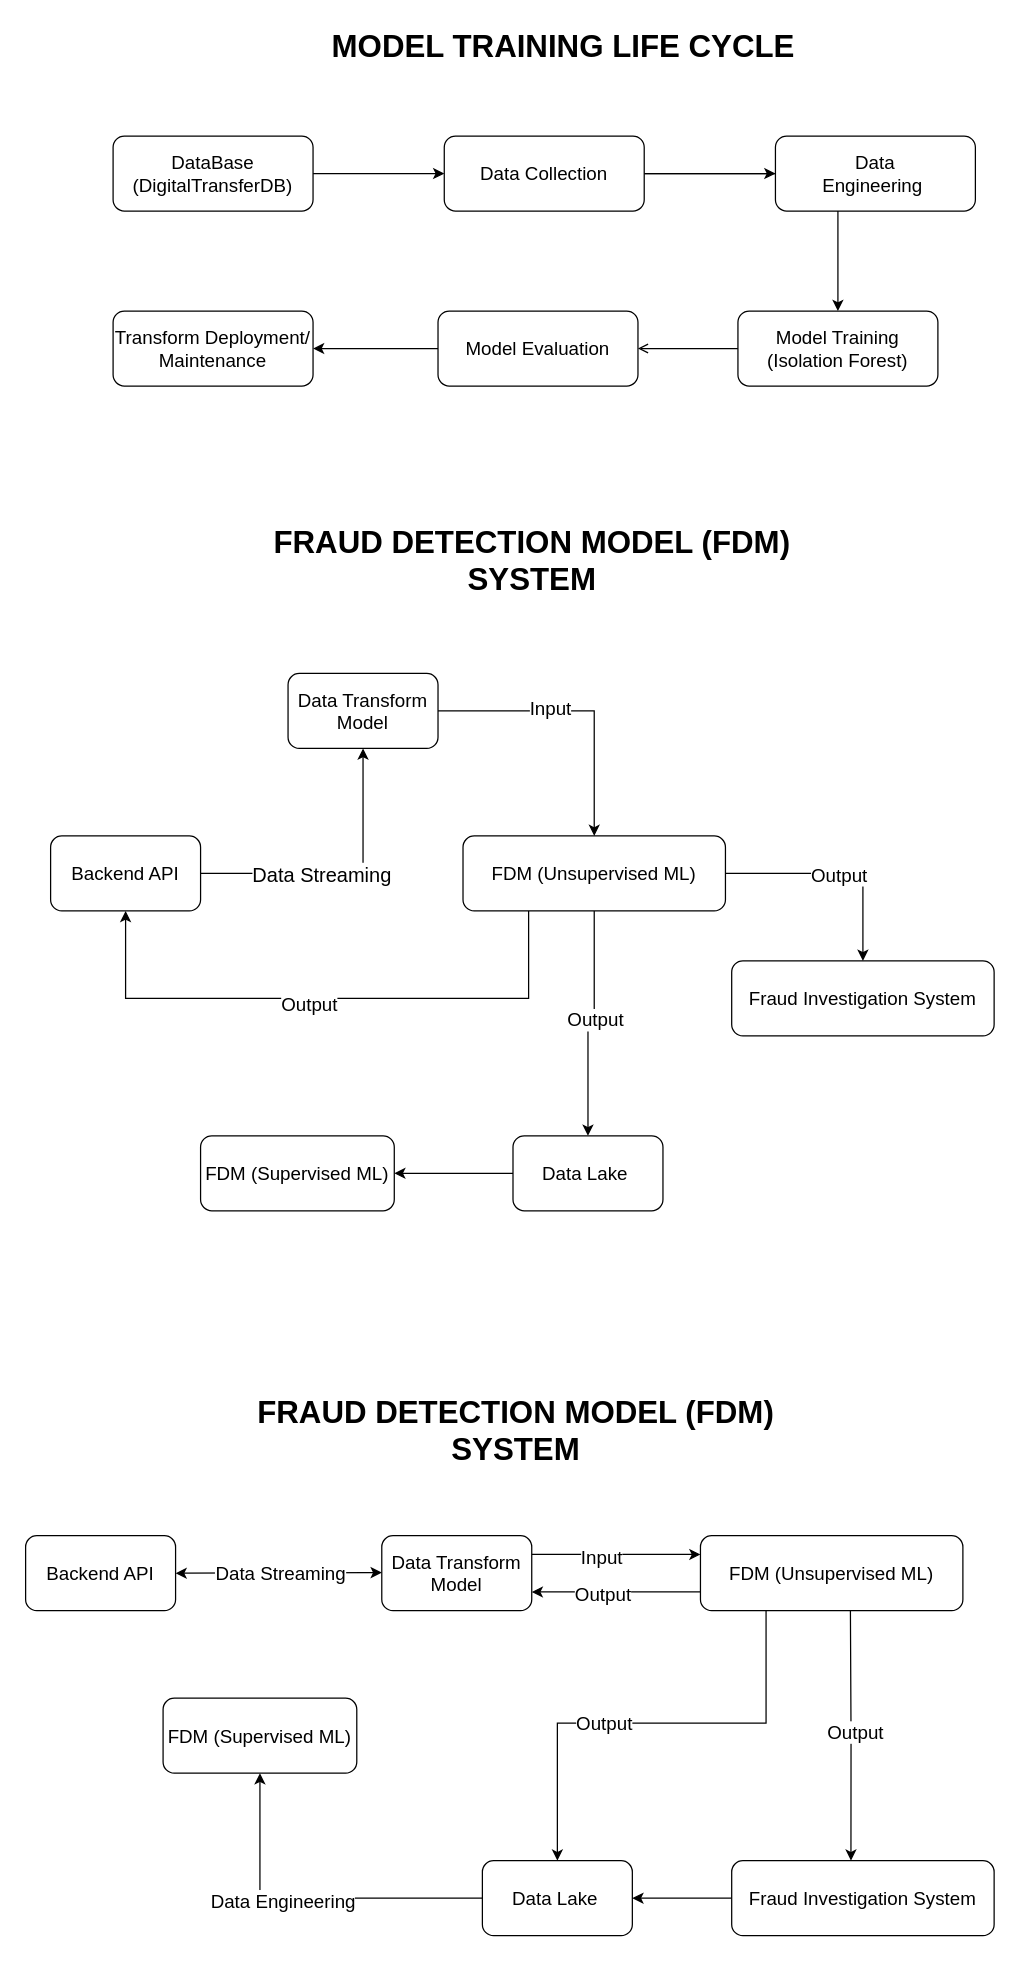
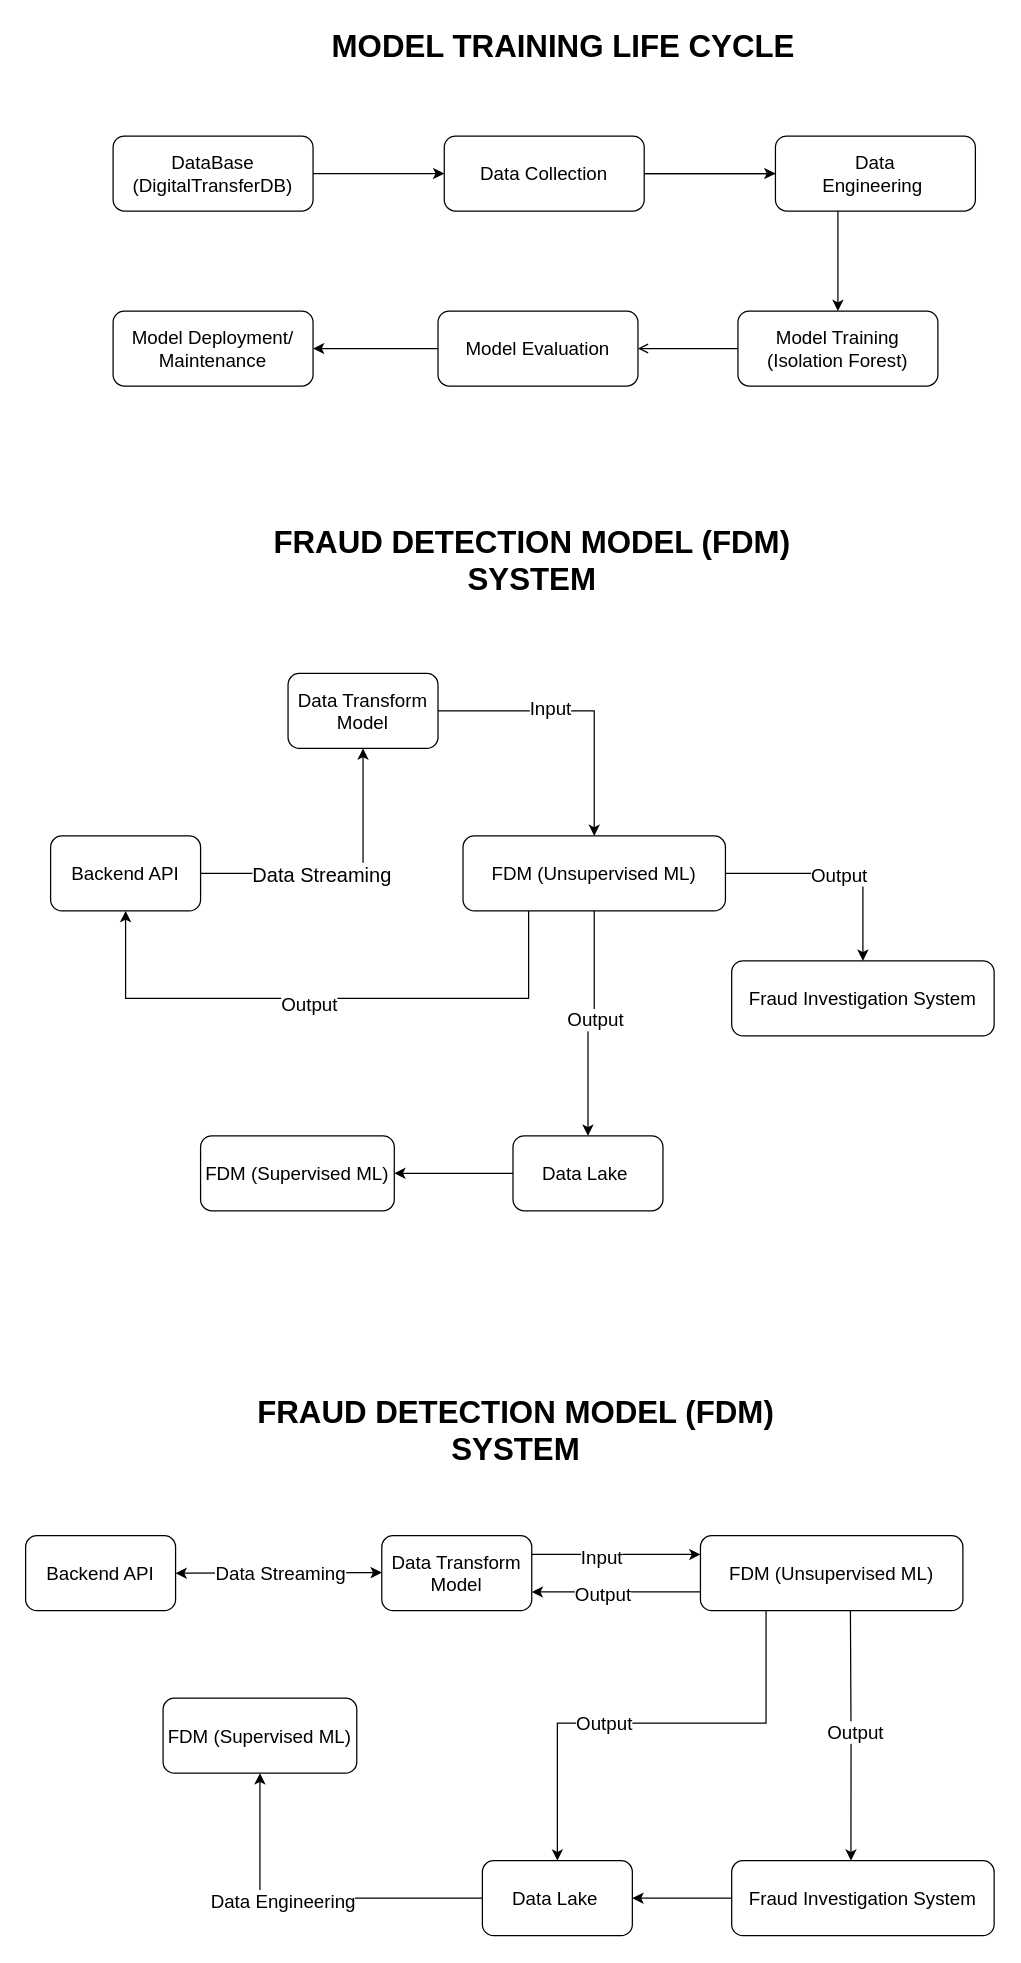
  <mxCell id="0" />
  <mxCell id="1" parent="0" />
  <mxCell id="2" value="" style="edgeStyle=orthogonalEdgeStyle;rounded=0;orthogonalLoop=1;jettySize=auto;html=1;" parent="1" source="4" target="14" edge="1"><mxGeometry relative="1" as="geometry" /></mxCell>
  <mxCell id="3" value="&lt;font style=&quot;font-size: 16px;&quot;&gt;Data Streaming&lt;/font&gt;" style="edgeLabel;html=1;align=center;verticalAlign=middle;resizable=0;points=[];" parent="2" vertex="1" connectable="0"><mxGeometry x="-0.275" y="-3" relative="1" as="geometry"><mxPoint x="13" y="-3" as="offset" /></mxGeometry></mxCell>
  <mxCell id="4" value="&lt;font style=&quot;font-size: 15px;&quot;&gt;Backend API&lt;/font&gt;" style="rounded=1;whiteSpace=wrap;html=1;" parent="1" vertex="1"><mxGeometry x="40" y="668" width="120" height="60" as="geometry" /></mxCell>
  <mxCell id="5" value="" style="edgeStyle=orthogonalEdgeStyle;rounded=0;orthogonalLoop=1;jettySize=auto;html=1;" parent="1" source="11" target="16" edge="1"><mxGeometry relative="1" as="geometry" /></mxCell>
  <mxCell id="6" value="&lt;font style=&quot;font-size: 15px;&quot;&gt;Output&lt;/font&gt;" style="edgeLabel;html=1;align=center;verticalAlign=middle;resizable=0;points=[];" parent="5" vertex="1" connectable="0"><mxGeometry x="-0.213" y="-1" relative="1" as="geometry"><mxPoint x="1" y="13" as="offset" /></mxGeometry></mxCell>
  <mxCell id="7" style="edgeStyle=orthogonalEdgeStyle;rounded=0;orthogonalLoop=1;jettySize=auto;html=1;exitX=0.25;exitY=1;exitDx=0;exitDy=0;entryX=0.5;entryY=1;entryDx=0;entryDy=0;" parent="1" source="11" target="4" edge="1"><mxGeometry relative="1" as="geometry"><Array as="points"><mxPoint x="423" y="798" /><mxPoint x="100" y="798" /></Array></mxGeometry></mxCell>
  <mxCell id="8" value="&lt;font style=&quot;font-size: 15px;&quot;&gt;Output&lt;/font&gt;" style="edgeLabel;html=1;align=center;verticalAlign=middle;resizable=0;points=[];" parent="7" vertex="1" connectable="0"><mxGeometry x="0.07" y="4" relative="1" as="geometry"><mxPoint x="1" as="offset" /></mxGeometry></mxCell>
  <mxCell id="9" value="" style="edgeStyle=orthogonalEdgeStyle;rounded=0;orthogonalLoop=1;jettySize=auto;html=1;" parent="1" source="11" target="30" edge="1"><mxGeometry relative="1" as="geometry" /></mxCell>
  <mxCell id="10" value="&lt;font style=&quot;font-size: 15px;&quot;&gt;Output&lt;/font&gt;" style="edgeLabel;html=1;align=center;verticalAlign=middle;resizable=0;points=[];" parent="9" vertex="1" connectable="0"><mxGeometry x="-0.003" relative="1" as="geometry"><mxPoint as="offset" /></mxGeometry></mxCell>
  <mxCell id="11" value="&lt;font style=&quot;font-size: 15px;&quot;&gt;FDM (Unsupervised ML)&lt;/font&gt;" style="rounded=1;whiteSpace=wrap;html=1;" parent="1" vertex="1"><mxGeometry x="370" y="668" width="210" height="60" as="geometry" /></mxCell>
  <mxCell id="12" value="" style="edgeStyle=orthogonalEdgeStyle;rounded=0;orthogonalLoop=1;jettySize=auto;html=1;" parent="1" source="14" target="11" edge="1"><mxGeometry relative="1" as="geometry" /></mxCell>
  <mxCell id="13" value="&lt;font style=&quot;font-size: 15px;&quot;&gt;Input&lt;/font&gt;" style="edgeLabel;html=1;align=center;verticalAlign=middle;resizable=0;points=[];fontSize=22;" parent="12" vertex="1" connectable="0"><mxGeometry x="-0.212" y="4" relative="1" as="geometry"><mxPoint as="offset" /></mxGeometry></mxCell>
  <mxCell id="14" value="&lt;font style=&quot;font-size: 15px;&quot;&gt;Data Transform&lt;/font&gt;&lt;div style=&quot;font-size: 15px;&quot;&gt;&lt;font style=&quot;font-size: 15px;&quot;&gt;Model&lt;/font&gt;&lt;/div&gt;" style="rounded=1;whiteSpace=wrap;html=1;" parent="1" vertex="1"><mxGeometry x="230" y="538" width="120" height="60" as="geometry" /></mxCell>
  <mxCell id="15" value="" style="edgeStyle=orthogonalEdgeStyle;rounded=0;orthogonalLoop=1;jettySize=auto;html=1;" parent="1" source="16" target="17" edge="1"><mxGeometry relative="1" as="geometry" /></mxCell>
  <mxCell id="16" value="&lt;font style=&quot;font-size: 15px;&quot;&gt;Data Lake&amp;nbsp;&lt;/font&gt;" style="rounded=1;whiteSpace=wrap;html=1;" parent="1" vertex="1"><mxGeometry x="410" y="908" width="120" height="60" as="geometry" /></mxCell>
  <mxCell id="17" value="&lt;span style=&quot;font-size: 15px;&quot;&gt;FDM (Supervised ML)&lt;/span&gt;" style="rounded=1;whiteSpace=wrap;html=1;" parent="1" vertex="1"><mxGeometry x="160" y="908" width="155" height="60" as="geometry" /></mxCell>
  <mxCell id="18" value="" style="edgeStyle=orthogonalEdgeStyle;rounded=0;orthogonalLoop=1;jettySize=auto;html=1;entryX=0;entryY=0.5;entryDx=0;entryDy=0;" parent="1" source="19" target="23" edge="1"><mxGeometry relative="1" as="geometry"><mxPoint x="590" y="138" as="targetPoint" /></mxGeometry></mxCell>
  <mxCell id="19" value="&lt;div&gt;&lt;span style=&quot;font-size: 15px;&quot;&gt;DataBase (&lt;/span&gt;&lt;span style=&quot;font-size: 15px; background-color: initial;&quot;&gt;DigitalTransferDB)&lt;/span&gt;&lt;/div&gt;" style="rounded=1;whiteSpace=wrap;html=1;" parent="1" vertex="1"><mxGeometry x="90" y="108" width="160" height="60" as="geometry" /></mxCell>
  <mxCell id="20" value="&lt;font size=&quot;1&quot; style=&quot;&quot;&gt;&lt;b style=&quot;font-size: 25px;&quot;&gt;MODEL TRAINING LIFE CYCLE&lt;/b&gt;&lt;/font&gt;" style="text;html=1;align=center;verticalAlign=middle;whiteSpace=wrap;rounded=0;" parent="1" vertex="1"><mxGeometry x="248" y="20" width="405" height="30" as="geometry" /></mxCell>
  <mxCell id="21" value="" style="edgeStyle=orthogonalEdgeStyle;rounded=0;orthogonalLoop=1;jettySize=auto;html=1;" parent="1" source="23" target="25" edge="1"><mxGeometry relative="1" as="geometry" /></mxCell>
  <mxCell id="22" value="" style="edgeStyle=orthogonalEdgeStyle;rounded=0;orthogonalLoop=1;jettySize=auto;html=1;" edge="1" parent="1" source="23" target="51"><mxGeometry relative="1" as="geometry" /></mxCell>
  <mxCell id="23" value="&lt;span style=&quot;font-size: 15px;&quot;&gt;Data Collection&lt;/span&gt;" style="rounded=1;whiteSpace=wrap;html=1;" parent="1" vertex="1"><mxGeometry x="355" y="108" width="160" height="60" as="geometry" /></mxCell>
  <mxCell id="24" value="" style="edgeStyle=orthogonalEdgeStyle;rounded=0;orthogonalLoop=1;jettySize=auto;html=1;endArrow=open;" parent="1" source="25" target="27" edge="1"><mxGeometry relative="1" as="geometry" /></mxCell>
  <mxCell id="25" value="&lt;span style=&quot;font-size: 15px;&quot;&gt;Model Training&lt;/span&gt;&lt;div&gt;&lt;span style=&quot;font-size: 15px;&quot;&gt;(Isolation Forest)&lt;/span&gt;&lt;/div&gt;" style="rounded=1;whiteSpace=wrap;html=1;" parent="1" vertex="1"><mxGeometry x="590" y="248" width="160" height="60" as="geometry" /></mxCell>
  <mxCell id="26" value="" style="edgeStyle=orthogonalEdgeStyle;rounded=0;orthogonalLoop=1;jettySize=auto;html=1;" parent="1" source="27" target="28" edge="1"><mxGeometry relative="1" as="geometry" /></mxCell>
  <mxCell id="27" value="&lt;font style=&quot;font-size: 15px;&quot;&gt;Model Evaluation&lt;/font&gt;" style="whiteSpace=wrap;html=1;rounded=1;" parent="1" vertex="1"><mxGeometry x="350" y="248" width="160" height="60" as="geometry" /></mxCell>
- <mxCell id="28" value="&lt;div style=&quot;&quot;&gt;&lt;span style=&quot;font-size: 15px; background-color: initial;&quot;&gt;Transform Deployment/&lt;/span&gt;&lt;/div&gt;&lt;div style=&quot;&quot;&gt;&lt;span style=&quot;font-size: 15px; background-color: initial;&quot;&gt;Maintenance&lt;/span&gt;&lt;/div&gt;" style="whiteSpace=wrap;html=1;rounded=1;align=center;" parent="1" vertex="1"><mxGeometry x="90" y="248" width="160" height="60" as="geometry" /></mxCell>
+ <mxCell id="28" value="&lt;div style=&quot;&quot;&gt;&lt;span style=&quot;font-size: 15px; background-color: initial;&quot;&gt;Model Deployment/&lt;/span&gt;&lt;/div&gt;&lt;div style=&quot;&quot;&gt;&lt;span style=&quot;font-size: 15px; background-color: initial;&quot;&gt;Maintenance&lt;/span&gt;&lt;/div&gt;" style="whiteSpace=wrap;html=1;rounded=1;align=center;" parent="1" vertex="1"><mxGeometry x="90" y="248" width="160" height="60" as="geometry" /></mxCell>
  <mxCell id="29" value="&lt;b style=&quot;&quot;&gt;&lt;font style=&quot;font-size: 25px;&quot;&gt;FRAUD DETECTION MODEL (FDM) SYSTEM&lt;/font&gt;&lt;/b&gt;" style="text;html=1;align=center;verticalAlign=middle;whiteSpace=wrap;rounded=0;" parent="1" vertex="1"><mxGeometry x="203" y="432" width="445" height="30" as="geometry" /></mxCell>
  <mxCell id="30" value="&lt;span style=&quot;font-size: 15px;&quot;&gt;Fraud Investigation System&lt;/span&gt;" style="rounded=1;whiteSpace=wrap;html=1;" parent="1" vertex="1"><mxGeometry x="585" y="768" width="210" height="60" as="geometry" /></mxCell>
  <mxCell id="31" value="&lt;font style=&quot;font-size: 15px;&quot;&gt;Backend API&lt;/font&gt;" style="rounded=1;whiteSpace=wrap;html=1;" vertex="1" parent="1"><mxGeometry x="20" y="1228" width="120" height="60" as="geometry" /></mxCell>
  <mxCell id="32" style="edgeStyle=orthogonalEdgeStyle;rounded=0;orthogonalLoop=1;jettySize=auto;html=1;exitX=0;exitY=0.75;exitDx=0;exitDy=0;entryX=1;entryY=0.75;entryDx=0;entryDy=0;" edge="1" parent="1" source="36" target="39"><mxGeometry relative="1" as="geometry" /></mxCell>
  <mxCell id="33" value="&lt;font style=&quot;font-size: 15px;&quot;&gt;Output&lt;/font&gt;" style="edgeLabel;html=1;align=center;verticalAlign=middle;resizable=0;points=[];" vertex="1" connectable="0" parent="32"><mxGeometry x="0.171" y="1" relative="1" as="geometry"><mxPoint as="offset" /></mxGeometry></mxCell>
  <mxCell id="34" style="edgeStyle=orthogonalEdgeStyle;rounded=0;orthogonalLoop=1;jettySize=auto;html=1;exitX=0.25;exitY=1;exitDx=0;exitDy=0;entryX=0.5;entryY=0;entryDx=0;entryDy=0;" edge="1" parent="1" source="36" target="42"><mxGeometry relative="1" as="geometry"><Array as="points"><mxPoint x="613" y="1378" /><mxPoint x="446" y="1378" /></Array></mxGeometry></mxCell>
  <mxCell id="35" value="&lt;font style=&quot;font-size: 15px;&quot;&gt;Output&lt;/font&gt;" style="edgeLabel;html=1;align=center;verticalAlign=middle;resizable=0;points=[];" vertex="1" connectable="0" parent="34"><mxGeometry x="0.207" y="-1" relative="1" as="geometry"><mxPoint x="1" as="offset" /></mxGeometry></mxCell>
  <mxCell id="36" value="&lt;font style=&quot;font-size: 15px;&quot;&gt;FDM (Unsupervised ML)&lt;/font&gt;" style="rounded=1;whiteSpace=wrap;html=1;" vertex="1" parent="1"><mxGeometry x="560" y="1228" width="210" height="60" as="geometry" /></mxCell>
  <mxCell id="37" style="edgeStyle=orthogonalEdgeStyle;rounded=0;orthogonalLoop=1;jettySize=auto;html=1;exitX=1;exitY=0.25;exitDx=0;exitDy=0;entryX=0;entryY=0.25;entryDx=0;entryDy=0;" edge="1" parent="1" source="39" target="36"><mxGeometry relative="1" as="geometry" /></mxCell>
  <mxCell id="38" value="&lt;font style=&quot;font-size: 15px;&quot;&gt;Input&lt;/font&gt;" style="edgeLabel;html=1;align=center;verticalAlign=middle;resizable=0;points=[];" vertex="1" connectable="0" parent="37"><mxGeometry x="-0.181" y="-1" relative="1" as="geometry"><mxPoint as="offset" /></mxGeometry></mxCell>
  <mxCell id="39" value="&lt;font style=&quot;font-size: 15px;&quot;&gt;Data Transform&lt;/font&gt;&lt;div style=&quot;font-size: 15px;&quot;&gt;&lt;font style=&quot;font-size: 15px;&quot;&gt;Model&lt;/font&gt;&lt;/div&gt;" style="rounded=1;whiteSpace=wrap;html=1;" vertex="1" parent="1"><mxGeometry x="305" y="1228" width="120" height="60" as="geometry" /></mxCell>
  <mxCell id="40" value="" style="edgeStyle=orthogonalEdgeStyle;rounded=0;orthogonalLoop=1;jettySize=auto;html=1;" edge="1" source="42" target="43" parent="1"><mxGeometry relative="1" as="geometry" /></mxCell>
  <mxCell id="41" value="&lt;font style=&quot;font-size: 15px;&quot;&gt;Data Engineering&lt;/font&gt;" style="edgeLabel;html=1;align=center;verticalAlign=middle;resizable=0;points=[];" vertex="1" connectable="0" parent="40"><mxGeometry x="0.157" y="1" relative="1" as="geometry"><mxPoint x="1" as="offset" /></mxGeometry></mxCell>
  <mxCell id="42" value="&lt;font style=&quot;font-size: 15px;&quot;&gt;Data Lake&amp;nbsp;&lt;/font&gt;" style="rounded=1;whiteSpace=wrap;html=1;" vertex="1" parent="1"><mxGeometry x="385.5" y="1488" width="120" height="60" as="geometry" /></mxCell>
  <mxCell id="43" value="&lt;span style=&quot;font-size: 15px;&quot;&gt;FDM (Supervised ML)&lt;/span&gt;" style="rounded=1;whiteSpace=wrap;html=1;" vertex="1" parent="1"><mxGeometry x="130" y="1358" width="155" height="60" as="geometry" /></mxCell>
  <mxCell id="44" value="&lt;b style=&quot;&quot;&gt;&lt;font style=&quot;font-size: 25px;&quot;&gt;FRAUD DETECTION MODEL (FDM) SYSTEM&lt;/font&gt;&lt;/b&gt;" style="text;html=1;align=center;verticalAlign=middle;whiteSpace=wrap;rounded=0;" vertex="1" parent="1"><mxGeometry x="190" y="1128" width="445" height="30" as="geometry" /></mxCell>
  <mxCell id="45" style="edgeStyle=orthogonalEdgeStyle;rounded=0;orthogonalLoop=1;jettySize=auto;html=1;exitX=0;exitY=0.5;exitDx=0;exitDy=0;entryX=1;entryY=0.5;entryDx=0;entryDy=0;" edge="1" parent="1" source="46" target="42"><mxGeometry relative="1" as="geometry" /></mxCell>
  <mxCell id="46" value="&lt;span style=&quot;font-size: 15px;&quot;&gt;Fraud Investigation System&lt;/span&gt;" style="rounded=1;whiteSpace=wrap;html=1;" vertex="1" parent="1"><mxGeometry x="585" y="1488" width="210" height="60" as="geometry" /></mxCell>
  <mxCell id="47" value="" style="endArrow=classic;startArrow=classic;html=1;rounded=0;exitX=1;exitY=0.5;exitDx=0;exitDy=0;" edge="1" parent="1" source="31"><mxGeometry width="50" height="50" relative="1" as="geometry"><mxPoint x="185" y="1257.5" as="sourcePoint" /><mxPoint x="305" y="1257.5" as="targetPoint" /></mxGeometry></mxCell>
  <mxCell id="48" value="&lt;font style=&quot;font-size: 15px;&quot;&gt;Data &lt;font style=&quot;font-size: 15px;&quot;&gt;Streaming&lt;/font&gt;&lt;/font&gt;" style="edgeLabel;html=1;align=center;verticalAlign=middle;resizable=0;points=[];" vertex="1" connectable="0" parent="47"><mxGeometry x="0.006" y="-4" relative="1" as="geometry"><mxPoint y="-4" as="offset" /></mxGeometry></mxCell>
  <mxCell id="49" style="edgeStyle=orthogonalEdgeStyle;rounded=0;orthogonalLoop=1;jettySize=auto;html=1;entryX=0.633;entryY=0.167;entryDx=0;entryDy=0;entryPerimeter=0;" edge="1" parent="1"><mxGeometry relative="1" as="geometry"><mxPoint x="680" y="1288" as="sourcePoint" /><mxPoint x="680.43" y="1488" as="targetPoint" /></mxGeometry></mxCell>
  <mxCell id="50" value="&lt;font style=&quot;font-size: 15px;&quot;&gt;Output&lt;/font&gt;" style="edgeLabel;html=1;align=center;verticalAlign=middle;resizable=0;points=[];" vertex="1" connectable="0" parent="49"><mxGeometry x="-0.032" y="3" relative="1" as="geometry"><mxPoint as="offset" /></mxGeometry></mxCell>
  <mxCell id="51" value="&lt;span style=&quot;font-size: 15px;&quot;&gt;Data&lt;/span&gt;&lt;div&gt;&lt;span style=&quot;font-size: 15px;&quot;&gt;Engineering&amp;nbsp;&lt;/span&gt;&lt;/div&gt;" style="rounded=1;whiteSpace=wrap;html=1;" vertex="1" parent="1"><mxGeometry x="620" y="108" width="160" height="60" as="geometry" /></mxCell>
